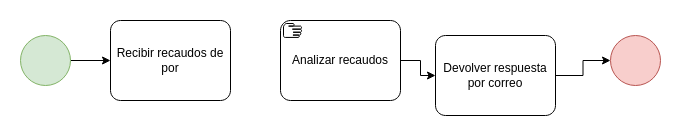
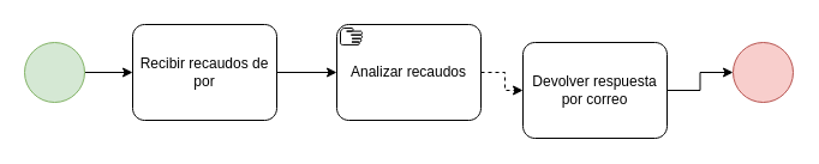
  <mxCell id="0" />
  <mxCell id="1" parent="0" />
  <mxCell id="2" style="edgeStyle=orthogonalEdgeStyle;rounded=0;orthogonalLoop=1;jettySize=auto;html=1;exitX=1;exitY=0.5;exitDx=0;exitDy=0;exitPerimeter=0;" edge="1" parent="1" source="3" target="5"><mxGeometry relative="1" as="geometry" /></mxCell>
  <mxCell id="3" value="" style="points=[[0.145,0.145,0],[0.5,0,0],[0.855,0.145,0],[1,0.5,0],[0.855,0.855,0],[0.5,1,0],[0.145,0.855,0],[0,0.5,0]];shape=mxgraph.bpmn.event;html=1;verticalLabelPosition=bottom;labelBackgroundColor=#ffffff;verticalAlign=top;align=center;perimeter=ellipsePerimeter;outlineConnect=0;aspect=fixed;outline=standard;symbol=general;fillColor=#d5e8d4;strokeColor=#82b366;" vertex="1" parent="1"><mxGeometry x="20" y="35" width="50" height="50" as="geometry" /></mxCell>
+ <mxCell id="4" style="edgeStyle=orthogonalEdgeStyle;rounded=0;orthogonalLoop=1;jettySize=auto;html=1;exitX=1;exitY=0.5;exitDx=0;exitDy=0;exitPerimeter=0;" edge="1" parent="1" source="5" target="7"><mxGeometry relative="1" as="geometry" /></mxCell>
  <mxCell id="5" value="Recibir recaudos de por" style="points=[[0.25,0,0],[0.5,0,0],[0.75,0,0],[1,0.25,0],[1,0.5,0],[1,0.75,0],[0.75,1,0],[0.5,1,0],[0.25,1,0],[0,0.75,0],[0,0.5,0],[0,0.25,0]];shape=mxgraph.bpmn.task;whiteSpace=wrap;rectStyle=rounded;size=10;taskMarker=abstract;" vertex="1" parent="1"><mxGeometry x="110" y="20" width="120" height="80" as="geometry" /></mxCell>
- <mxCell id="6" style="edgeStyle=orthogonalEdgeStyle;rounded=0;orthogonalLoop=1;jettySize=auto;html=1;exitX=1;exitY=0.5;exitDx=0;exitDy=0;exitPerimeter=0;" edge="1" parent="1" source="7" target="9"><mxGeometry relative="1" as="geometry" /></mxCell>
+ <mxCell id="6" style="edgeStyle=orthogonalEdgeStyle;rounded=0;orthogonalLoop=1;jettySize=auto;html=1;exitX=1;exitY=0.5;exitDx=0;exitDy=0;exitPerimeter=0;dashed=1;" edge="1" parent="1" source="7" target="9"><mxGeometry relative="1" as="geometry" /></mxCell>
  <mxCell id="7" value="Analizar recaudos" style="points=[[0.25,0,0],[0.5,0,0],[0.75,0,0],[1,0.25,0],[1,0.5,0],[1,0.75,0],[0.75,1,0],[0.5,1,0],[0.25,1,0],[0,0.75,0],[0,0.5,0],[0,0.25,0]];shape=mxgraph.bpmn.task;whiteSpace=wrap;rectStyle=rounded;size=10;taskMarker=manual;" vertex="1" parent="1"><mxGeometry x="280" y="20" width="120" height="80" as="geometry" /></mxCell>
  <mxCell id="8" style="edgeStyle=orthogonalEdgeStyle;rounded=0;orthogonalLoop=1;jettySize=auto;html=1;exitX=1;exitY=0.5;exitDx=0;exitDy=0;exitPerimeter=0;entryX=0;entryY=0.5;entryDx=0;entryDy=0;entryPerimeter=0;" edge="1" parent="1" source="9" target="10"><mxGeometry relative="1" as="geometry" /></mxCell>
  <mxCell id="9" value="Devolver respuesta por correo" style="points=[[0.25,0,0],[0.5,0,0],[0.75,0,0],[1,0.25,0],[1,0.5,0],[1,0.75,0],[0.75,1,0],[0.5,1,0],[0.25,1,0],[0,0.75,0],[0,0.5,0],[0,0.25,0]];shape=mxgraph.bpmn.task;whiteSpace=wrap;rectStyle=rounded;size=10;taskMarker=abstract;" vertex="1" parent="1"><mxGeometry x="435" y="35" width="120" height="80" as="geometry" /></mxCell>
  <mxCell id="10" value="" style="points=[[0.145,0.145,0],[0.5,0,0],[0.855,0.145,0],[1,0.5,0],[0.855,0.855,0],[0.5,1,0],[0.145,0.855,0],[0,0.5,0]];shape=mxgraph.bpmn.event;html=1;verticalLabelPosition=bottom;labelBackgroundColor=#ffffff;verticalAlign=top;align=center;perimeter=ellipsePerimeter;outlineConnect=0;aspect=fixed;outline=standard;symbol=general;fillColor=#f8cecc;strokeColor=#b85450;" vertex="1" parent="1"><mxGeometry x="610" y="35" width="50" height="50" as="geometry" /></mxCell>
